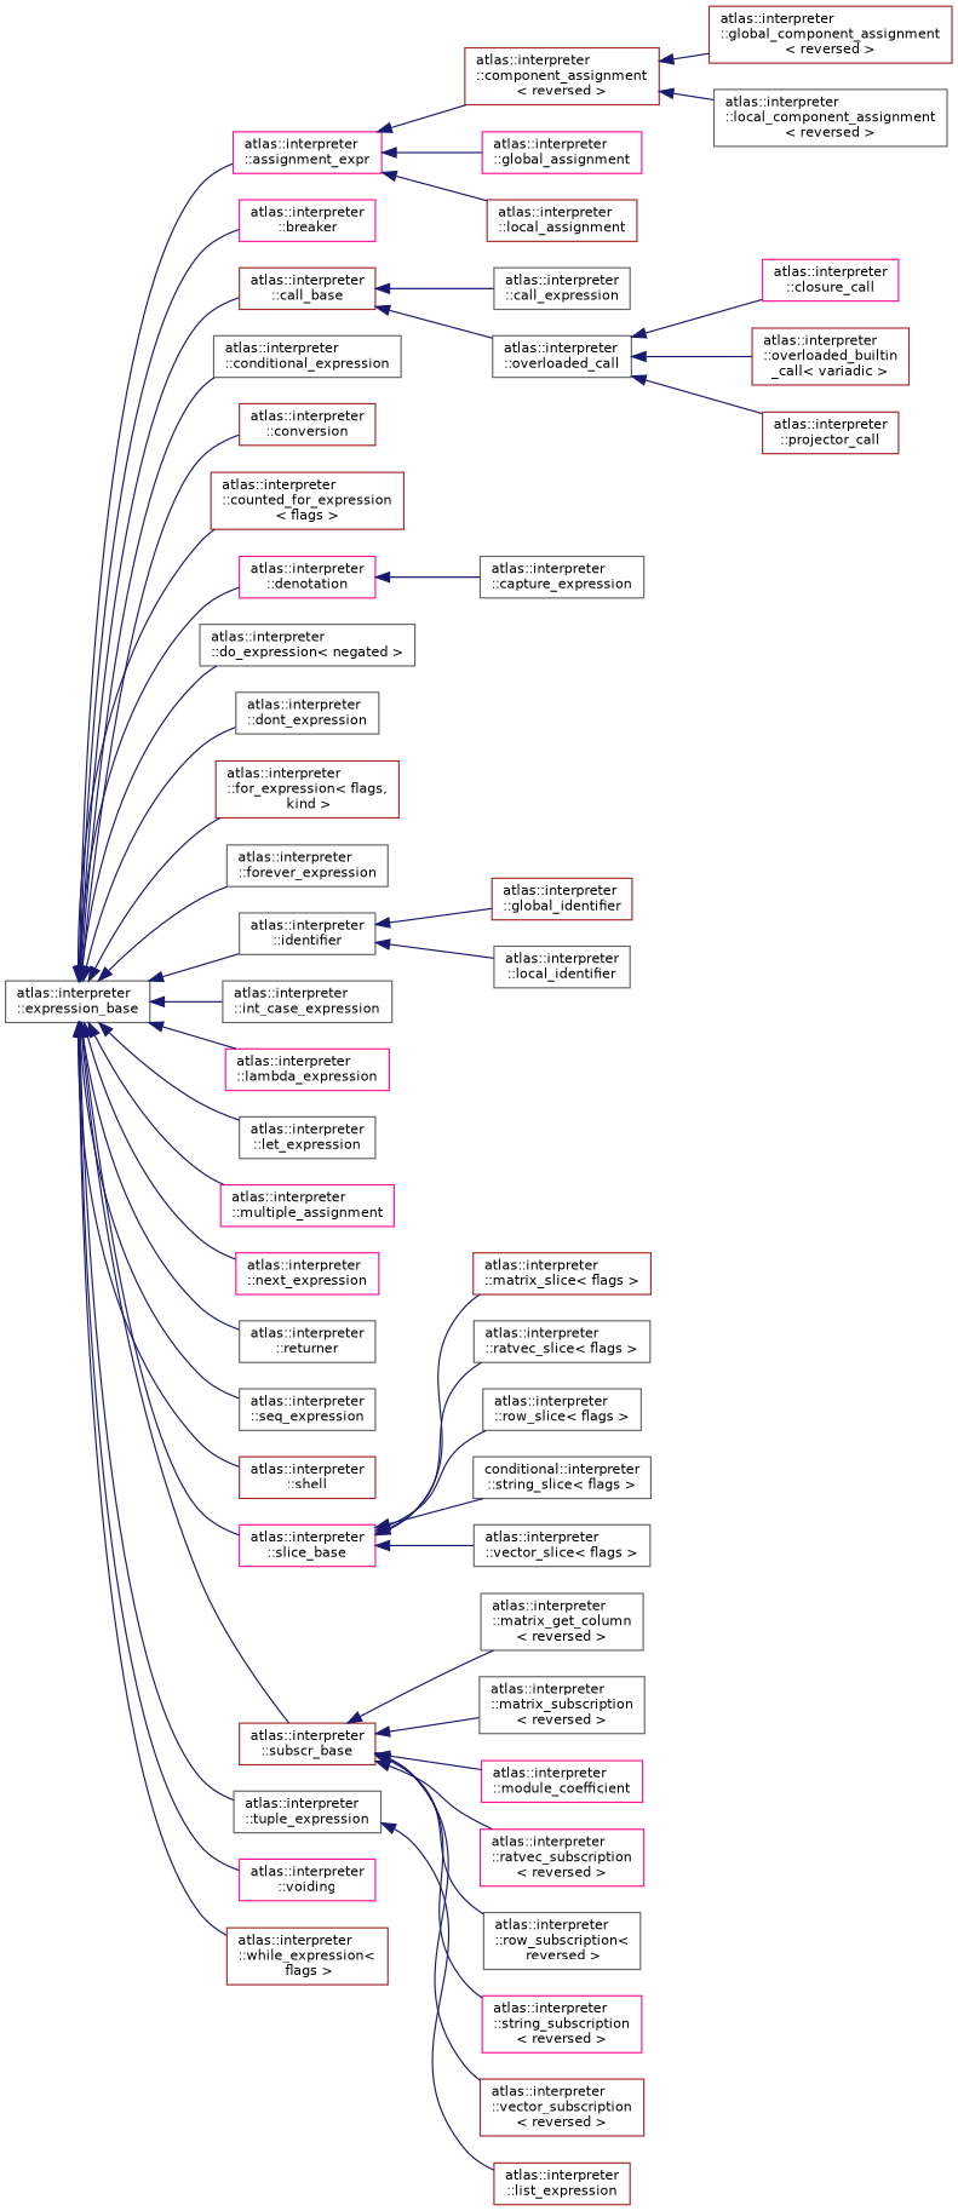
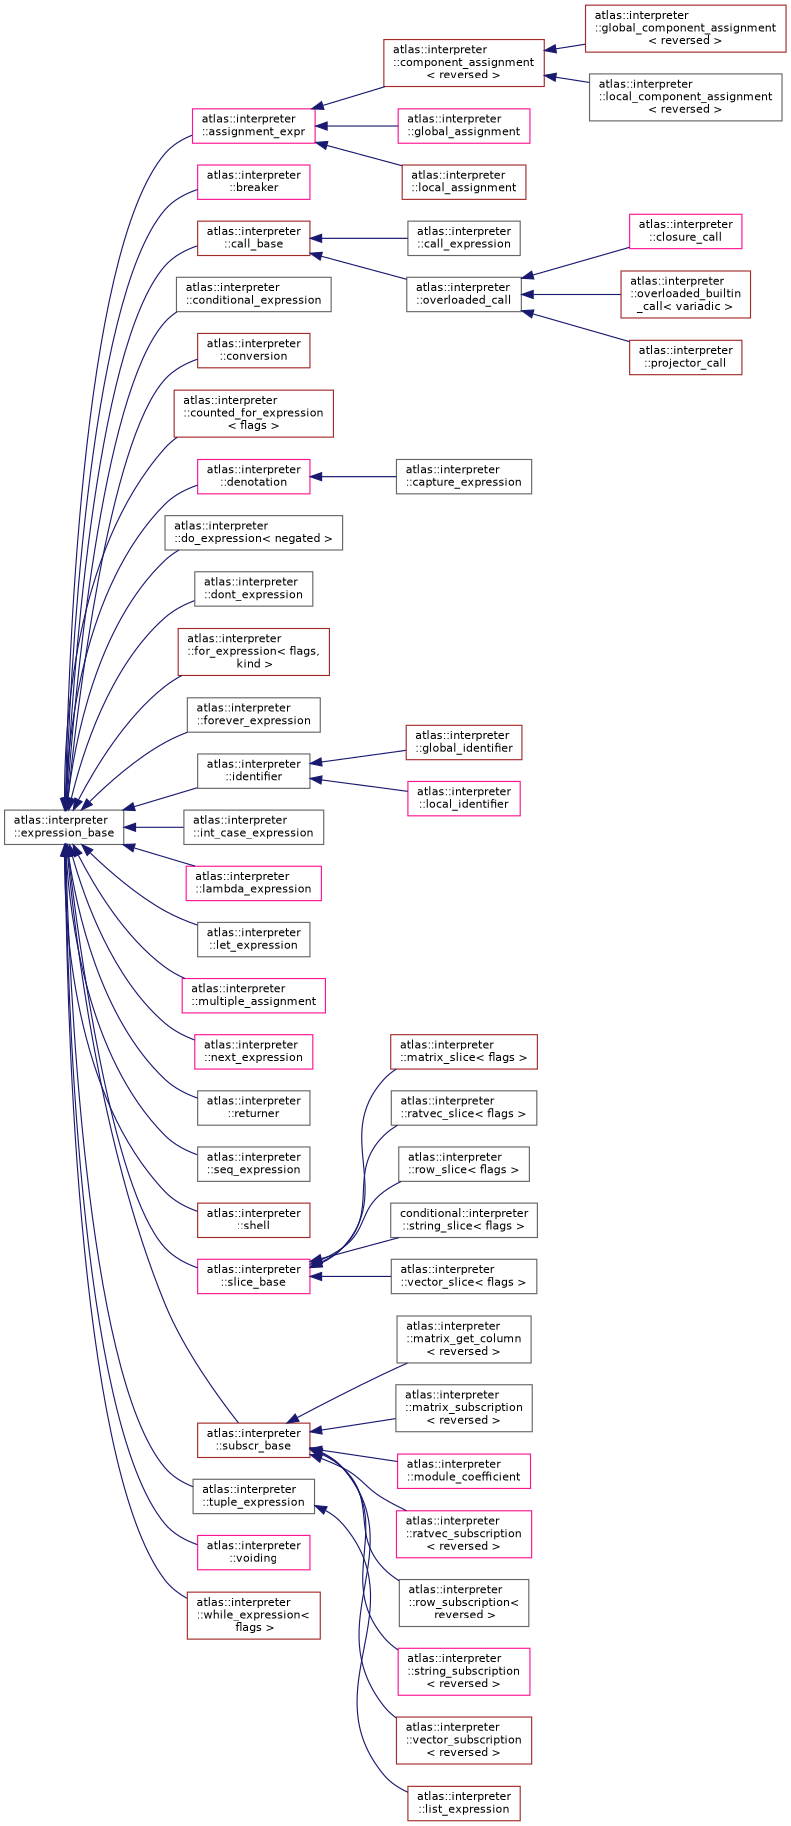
  digraph {
    rankdir=LR
    node [color=gray40 fillcolor=white fontname=Helvetica fontsize=10 shape=record style=filled]
    edge [color=midnightblue dir=back fontname=Helvetica fontsize=10 labelfontname=Helvetica labelfontsize=10 style=solid]
    n1 [height=0.2 label="atlas::interpreter\l::expression_base" width=0.4]
    n2 [color=deeppink height=0.2 label="atlas::interpreter\l::assignment_expr" width=0.4]
    n3 [color=deeppink height=0.2 label="atlas::interpreter\l::breaker" width=0.4]
    n4 [color=brown height=0.2 label="atlas::interpreter\l::call_base" width=0.4]
    n5 [height=0.2 label="atlas::interpreter\l::conditional_expression" width=0.4]
    n6 [color=brown height=0.2 label="atlas::interpreter\l::conversion" width=0.4]
    n7 [color=brown height=0.2 label="atlas::interpreter\l::counted_for_expression\l\< flags \>" width=0.4]
    n8 [color=deeppink height=0.2 label="atlas::interpreter\l::denotation" width=0.4]
    n9 [height=0.2 label="atlas::interpreter\l::do_expression\< negated \>" width=0.4]
    n10 [height=0.2 label="atlas::interpreter\l::dont_expression" width=0.4]
    n11 [color=brown height=0.2 label="atlas::interpreter\l::for_expression\< flags,\l kind \>" width=0.4]
    n12 [height=0.2 label="atlas::interpreter\l::forever_expression" width=0.4]
    n13 [height=0.2 label="atlas::interpreter\l::identifier" width=0.4]
    n14 [height=0.2 label="atlas::interpreter\l::int_case_expression" width=0.4]
    n15 [color=deeppink height=0.2 label="atlas::interpreter\l::lambda_expression" width=0.4]
    n16 [height=0.2 label="atlas::interpreter\l::let_expression" width=0.4]
    n17 [color=deeppink height=0.2 label="atlas::interpreter\l::multiple_assignment" width=0.4]
    n18 [color=deeppink height=0.2 label="atlas::interpreter\l::next_expression" width=0.4]
    n19 [height=0.2 label="atlas::interpreter\l::returner" width=0.4]
    n20 [height=0.2 label="atlas::interpreter\l::seq_expression" width=0.4]
    n21 [color=brown height=0.2 label="atlas::interpreter\l::shell" width=0.4]
    n22 [color=deeppink height=0.2 label="atlas::interpreter\l::slice_base" width=0.4]
    n23 [color=brown height=0.2 label="atlas::interpreter\l::subscr_base" width=0.4]
    n24 [height=0.2 label="atlas::interpreter\l::tuple_expression" width=0.4]
    n25 [color=deeppink height=0.2 label="atlas::interpreter\l::voiding" width=0.4]
    n26 [color=brown height=0.2 label="atlas::interpreter\l::while_expression\<\l flags \>" width=0.4]
    n27 [color=brown height=0.2 label="atlas::interpreter\l::component_assignment\l\< reversed \>" width=0.4]
    n28 [color=deeppink height=0.2 label="atlas::interpreter\l::global_assignment" width=0.4]
    n29 [color=brown height=0.2 label="atlas::interpreter\l::local_assignment" width=0.4]
    n30 [height=0.2 label="atlas::interpreter\l::call_expression" width=0.4]
    n31 [height=0.2 label="atlas::interpreter\l::overloaded_call" width=0.4]
    n32 [height=0.2 label="atlas::interpreter\l::capture_expression" width=0.4]
    n33 [color=brown height=0.2 label="atlas::interpreter\l::global_identifier" width=0.4]
-   n34 [height=0.2 label="atlas::interpreter\l::local_identifier" width=0.4]
+   n34 [color=deeppink height=0.2 label="atlas::interpreter\l::local_identifier" width=0.4]
    n35 [color=brown height=0.2 label="atlas::interpreter\l::matrix_slice\< flags \>" width=0.4]
    n36 [height=0.2 label="atlas::interpreter\l::ratvec_slice\< flags \>" width=0.4]
    n37 [height=0.2 label="atlas::interpreter\l::row_slice\< flags \>" width=0.4]
    n38 [height=0.2 label="conditional::interpreter\l::string_slice\< flags \>" width=0.4]
    n39 [height=0.2 label="atlas::interpreter\l::vector_slice\< flags \>" width=0.4]
    n40 [height=0.2 label="atlas::interpreter\l::matrix_get_column\l\< reversed \>" width=0.4]
    n41 [height=0.2 label="atlas::interpreter\l::matrix_subscription\l\< reversed \>" width=0.4]
    n42 [color=deeppink height=0.2 label="atlas::interpreter\l::module_coefficient" width=0.4]
    n43 [color=deeppink height=0.2 label="atlas::interpreter\l::ratvec_subscription\l\< reversed \>" width=0.4]
    n44 [height=0.2 label="atlas::interpreter\l::row_subscription\<\l reversed \>" width=0.4]
    n45 [color=deeppink height=0.2 label="atlas::interpreter\l::string_subscription\l\< reversed \>" width=0.4]
    n46 [color=brown height=0.2 label="atlas::interpreter\l::vector_subscription\l\< reversed \>" width=0.4]
    n47 [color=brown height=0.2 label="atlas::interpreter\l::list_expression" width=0.4]
    n48 [color=brown height=0.2 label="atlas::interpreter\l::global_component_assignment\l\< reversed \>" width=0.4]
    n49 [height=0.2 label="atlas::interpreter\l::local_component_assignment\l\< reversed \>" width=0.4]
    n50 [color=deeppink height=0.2 label="atlas::interpreter\l::closure_call" width=0.4]
    n51 [color=brown height=0.2 label="atlas::interpreter\l::overloaded_builtin\l_call\< variadic \>" width=0.4]
    n52 [color=brown height=0.2 label="atlas::interpreter\l::projector_call" width=0.4]
    n1 -> n2
    n1 -> n3
    n1 -> n4
    n1 -> n5
    n1 -> n6
    n1 -> n7
    n1 -> n8
    n1 -> n9
    n1 -> n10
    n1 -> n11
    n1 -> n12
    n1 -> n13
    n1 -> n14
    n1 -> n15
    n1 -> n16
    n1 -> n17
    n1 -> n18
    n1 -> n19
    n1 -> n20
    n1 -> n21
    n1 -> n22
    n1 -> n23
    n1 -> n24
    n1 -> n25
    n1 -> n26
    n2 -> n27
    n2 -> n28
    n2 -> n29
    n4 -> n30
    n4 -> n31
    n8 -> n32
    n13 -> n33
    n13 -> n34
    n22 -> n35
    n22 -> n36
    n22 -> n37
    n22 -> n38
    n22 -> n39
    n23 -> n40
    n23 -> n41
    n23 -> n42
    n23 -> n43
    n23 -> n44
    n23 -> n45
    n23 -> n46
    n24 -> n47
    n27 -> n48
    n27 -> n49
    n31 -> n50
    n31 -> n51
    n31 -> n52
  }
